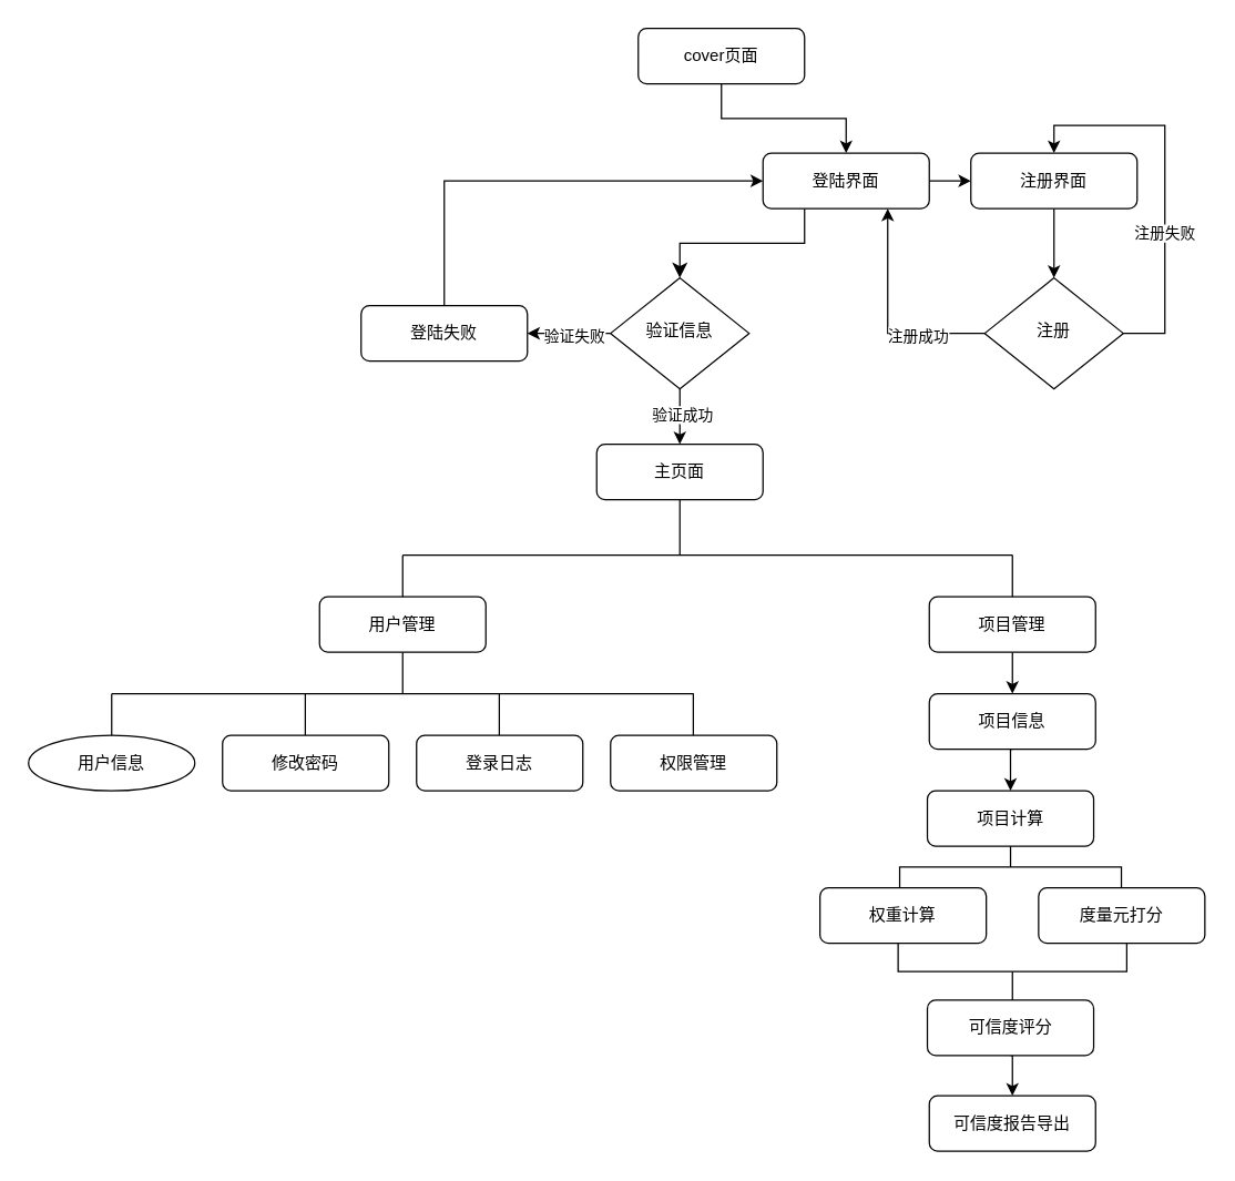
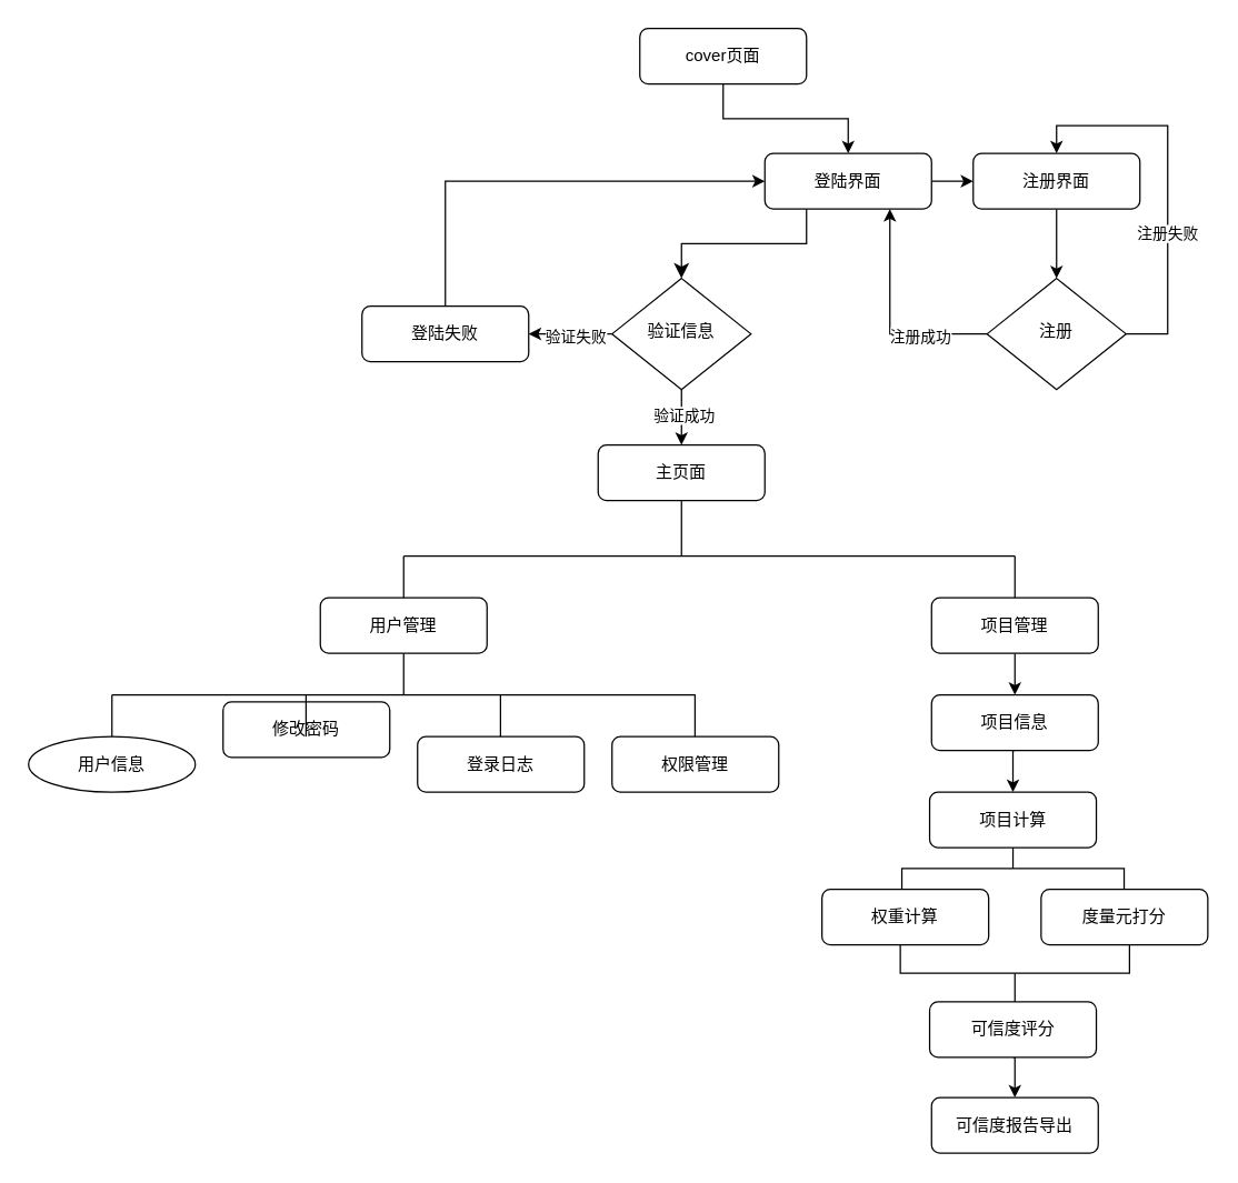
  <mxCell id="0" />
  <mxCell id="1" parent="0" />
  <mxCell id="2" value="" style="rounded=0;html=1;jettySize=auto;orthogonalLoop=1;fontSize=11;endArrow=classic;endFill=1;endSize=8;strokeWidth=1;shadow=0;labelBackgroundColor=none;edgeStyle=orthogonalEdgeStyle;exitX=0.25;exitY=1;exitDx=0;exitDy=0;" parent="1" source="4" target="9" edge="1"><mxGeometry relative="1" as="geometry" /></mxCell>
  <mxCell id="3" style="edgeStyle=orthogonalEdgeStyle;rounded=0;orthogonalLoop=1;jettySize=auto;html=1;exitX=1;exitY=0.5;exitDx=0;exitDy=0;entryX=0;entryY=0.5;entryDx=0;entryDy=0;" edge="1" parent="1" source="4" target="15"><mxGeometry relative="1" as="geometry" /></mxCell>
  <mxCell id="4" value="登陆界面" style="rounded=1;whiteSpace=wrap;html=1;fontSize=12;glass=0;strokeWidth=1;shadow=0;" parent="1" vertex="1"><mxGeometry x="550" y="110" width="120" height="40" as="geometry" /></mxCell>
  <mxCell id="5" style="edgeStyle=orthogonalEdgeStyle;rounded=0;orthogonalLoop=1;jettySize=auto;html=1;exitX=0;exitY=0.5;exitDx=0;exitDy=0;entryX=1;entryY=0.5;entryDx=0;entryDy=0;" edge="1" parent="1" source="9" target="11"><mxGeometry relative="1" as="geometry" /></mxCell>
  <mxCell id="6" value="验证失败" style="edgeLabel;html=1;align=center;verticalAlign=middle;resizable=0;points=[];" vertex="1" connectable="0" parent="5"><mxGeometry x="-0.103" y="1" relative="1" as="geometry"><mxPoint as="offset" /></mxGeometry></mxCell>
  <mxCell id="7" style="edgeStyle=orthogonalEdgeStyle;rounded=0;orthogonalLoop=1;jettySize=auto;html=1;exitX=0.5;exitY=1;exitDx=0;exitDy=0;entryX=0.5;entryY=0;entryDx=0;entryDy=0;" edge="1" parent="1" source="9" target="16"><mxGeometry relative="1" as="geometry" /></mxCell>
  <mxCell id="8" value="验证成功" style="edgeLabel;html=1;align=center;verticalAlign=middle;resizable=0;points=[];" vertex="1" connectable="0" parent="7"><mxGeometry x="-0.097" y="1" relative="1" as="geometry"><mxPoint as="offset" /></mxGeometry></mxCell>
  <mxCell id="9" value="验证信息" style="rhombus;whiteSpace=wrap;html=1;shadow=0;fontFamily=Helvetica;fontSize=12;align=center;strokeWidth=1;spacing=6;spacingTop=-4;" parent="1" vertex="1"><mxGeometry x="440" y="200" width="100" height="80" as="geometry" /></mxCell>
  <mxCell id="10" style="edgeStyle=orthogonalEdgeStyle;rounded=0;orthogonalLoop=1;jettySize=auto;html=1;exitX=0.5;exitY=0;exitDx=0;exitDy=0;entryX=0;entryY=0.5;entryDx=0;entryDy=0;" edge="1" parent="1" source="11" target="4"><mxGeometry relative="1" as="geometry" /></mxCell>
  <mxCell id="11" value="登陆失败" style="rounded=1;whiteSpace=wrap;html=1;fontSize=12;glass=0;strokeWidth=1;shadow=0;" parent="1" vertex="1"><mxGeometry x="260" y="220" width="120" height="40" as="geometry" /></mxCell>
  <mxCell id="12" style="edgeStyle=orthogonalEdgeStyle;rounded=0;orthogonalLoop=1;jettySize=auto;html=1;exitX=0.5;exitY=1;exitDx=0;exitDy=0;" edge="1" parent="1" source="13" target="4"><mxGeometry relative="1" as="geometry" /></mxCell>
  <mxCell id="13" value="cover页面" style="rounded=1;whiteSpace=wrap;html=1;fontSize=12;glass=0;strokeWidth=1;shadow=0;" vertex="1" parent="1"><mxGeometry x="460" y="20" width="120" height="40" as="geometry" /></mxCell>
  <mxCell id="14" style="edgeStyle=orthogonalEdgeStyle;rounded=0;orthogonalLoop=1;jettySize=auto;html=1;exitX=0.5;exitY=1;exitDx=0;exitDy=0;entryX=0.5;entryY=0;entryDx=0;entryDy=0;" edge="1" parent="1" source="15" target="47"><mxGeometry relative="1" as="geometry" /></mxCell>
  <mxCell id="15" value="注册界面" style="rounded=1;whiteSpace=wrap;html=1;fontSize=12;glass=0;strokeWidth=1;shadow=0;" vertex="1" parent="1"><mxGeometry x="700" y="110" width="120" height="40" as="geometry" /></mxCell>
  <mxCell id="16" value="主页面" style="rounded=1;whiteSpace=wrap;html=1;" vertex="1" parent="1"><mxGeometry x="430" y="320" width="120" height="40" as="geometry" /></mxCell>
  <mxCell id="17" value="" style="group" vertex="1" connectable="0" parent="1"><mxGeometry x="591.13" y="430" width="277.75" height="400" as="geometry" /></mxCell>
  <mxCell id="18" style="edgeStyle=orthogonalEdgeStyle;rounded=0;orthogonalLoop=1;jettySize=auto;html=1;exitX=0.5;exitY=1;exitDx=0;exitDy=0;entryX=0.5;entryY=0;entryDx=0;entryDy=0;" edge="1" parent="17" source="19" target="21"><mxGeometry relative="1" as="geometry" /></mxCell>
  <mxCell id="19" value="项目管理" style="rounded=1;whiteSpace=wrap;html=1;" vertex="1" parent="17"><mxGeometry x="78.88" width="120" height="40" as="geometry" /></mxCell>
  <mxCell id="20" style="edgeStyle=orthogonalEdgeStyle;rounded=0;orthogonalLoop=1;jettySize=auto;html=1;exitX=0.5;exitY=1;exitDx=0;exitDy=0;entryX=0.5;entryY=0;entryDx=0;entryDy=0;" edge="1" parent="17" source="21" target="27"><mxGeometry relative="1" as="geometry" /></mxCell>
  <mxCell id="21" value="项目信息" style="rounded=1;whiteSpace=wrap;html=1;" vertex="1" parent="17"><mxGeometry x="78.88" y="70" width="120" height="40" as="geometry" /></mxCell>
  <mxCell id="22" value="可信度报告导出" style="rounded=1;whiteSpace=wrap;html=1;" vertex="1" parent="17"><mxGeometry x="78.88" y="360" width="120" height="40" as="geometry" /></mxCell>
  <mxCell id="23" style="edgeStyle=orthogonalEdgeStyle;rounded=0;orthogonalLoop=1;jettySize=auto;html=1;exitX=0.5;exitY=1;exitDx=0;exitDy=0;entryX=0.5;entryY=0;entryDx=0;entryDy=0;" edge="1" parent="17" source="24" target="22"><mxGeometry relative="1" as="geometry" /></mxCell>
  <mxCell id="24" value="可信度评分" style="rounded=1;whiteSpace=wrap;html=1;" vertex="1" parent="17"><mxGeometry x="77.5" y="291" width="120" height="40" as="geometry" /></mxCell>
  <mxCell id="25" value="权重计算" style="rounded=1;whiteSpace=wrap;html=1;" vertex="1" parent="17"><mxGeometry y="210" width="120" height="40" as="geometry" /></mxCell>
  <mxCell id="26" value="度量元打分" style="rounded=1;whiteSpace=wrap;html=1;" vertex="1" parent="17"><mxGeometry x="157.75" y="210" width="120" height="40" as="geometry" /></mxCell>
  <mxCell id="27" value="项目计算" style="rounded=1;whiteSpace=wrap;html=1;" vertex="1" parent="17"><mxGeometry x="77.5" y="140" width="120" height="40" as="geometry" /></mxCell>
  <mxCell id="28" value="" style="strokeWidth=1;html=1;shape=mxgraph.flowchart.annotation_2;align=left;labelPosition=right;pointerEvents=1;rotation=90;" vertex="1" parent="17"><mxGeometry x="122.5" y="115" width="30" height="160" as="geometry" /></mxCell>
  <mxCell id="29" value="" style="strokeWidth=1;html=1;shape=mxgraph.flowchart.annotation_2;align=left;labelPosition=right;pointerEvents=1;rotation=-90;" vertex="1" parent="17"><mxGeometry x="118.19" y="188" width="41.38" height="165" as="geometry" /></mxCell>
  <mxCell id="30" value="" style="group" vertex="1" connectable="0" parent="1"><mxGeometry x="20" y="430" width="540" height="140" as="geometry" /></mxCell>
  <mxCell id="31" value="" style="group" vertex="1" connectable="0" parent="30"><mxGeometry y="40" width="540" height="100" as="geometry" /></mxCell>
  <mxCell id="32" value="权限管理" style="rounded=1;whiteSpace=wrap;html=1;" vertex="1" parent="31"><mxGeometry x="420" y="60" width="120" height="40" as="geometry" /></mxCell>
- <mxCell id="33" value="修改密码" style="rounded=1;whiteSpace=wrap;html=1;" vertex="1" parent="31"><mxGeometry x="140" y="60" width="120" height="40" as="geometry" /></mxCell>
+ <mxCell id="33" value="修改密码" style="rounded=1;whiteSpace=wrap;html=1;" vertex="1" parent="31"><mxGeometry x="140" y="35" width="120" height="40" as="geometry" /></mxCell>
  <mxCell id="34" value="登录日志" style="rounded=1;whiteSpace=wrap;html=1;" vertex="1" parent="31"><mxGeometry x="280" y="60" width="120" height="40" as="geometry" /></mxCell>
  <mxCell id="35" value="用户信息" style="ellipse;whiteSpace=wrap;html=1;" vertex="1" parent="31"><mxGeometry y="60" width="120" height="40" as="geometry" /></mxCell>
  <mxCell id="36" value="" style="edgeStyle=none;orthogonalLoop=1;jettySize=auto;html=1;rounded=0;strokeColor=default;endArrow=none;endFill=0;" edge="1" parent="31"><mxGeometry width="80" relative="1" as="geometry"><mxPoint x="60" y="30" as="sourcePoint" /><mxPoint x="480" y="30" as="targetPoint" /><Array as="points" /></mxGeometry></mxCell>
  <mxCell id="37" value="" style="edgeStyle=none;orthogonalLoop=1;jettySize=auto;html=1;rounded=0;strokeColor=default;endArrow=none;endFill=0;entryX=0.5;entryY=0;entryDx=0;entryDy=0;" edge="1" parent="31" target="35"><mxGeometry width="80" relative="1" as="geometry"><mxPoint x="60" y="30" as="sourcePoint" /><mxPoint x="490" y="40" as="targetPoint" /><Array as="points" /></mxGeometry></mxCell>
  <mxCell id="38" value="" style="edgeStyle=none;orthogonalLoop=1;jettySize=auto;html=1;rounded=0;strokeColor=default;endArrow=none;endFill=0;entryX=0.5;entryY=0;entryDx=0;entryDy=0;" edge="1" parent="31"><mxGeometry width="80" relative="1" as="geometry"><mxPoint x="199.71" y="30" as="sourcePoint" /><mxPoint x="199.71" y="60" as="targetPoint" /><Array as="points" /></mxGeometry></mxCell>
  <mxCell id="39" value="" style="edgeStyle=none;orthogonalLoop=1;jettySize=auto;html=1;rounded=0;strokeColor=default;endArrow=none;endFill=0;entryX=0.5;entryY=0;entryDx=0;entryDy=0;" edge="1" parent="31"><mxGeometry width="80" relative="1" as="geometry"><mxPoint x="339.71" y="30" as="sourcePoint" /><mxPoint x="339.71" y="60" as="targetPoint" /><Array as="points" /></mxGeometry></mxCell>
  <mxCell id="40" value="" style="edgeStyle=none;orthogonalLoop=1;jettySize=auto;html=1;rounded=0;strokeColor=default;endArrow=none;endFill=0;entryX=0.5;entryY=0;entryDx=0;entryDy=0;" edge="1" parent="31"><mxGeometry width="80" relative="1" as="geometry"><mxPoint x="479.71" y="30" as="sourcePoint" /><mxPoint x="479.71" y="60" as="targetPoint" /><Array as="points" /></mxGeometry></mxCell>
  <mxCell id="41" value="" style="edgeStyle=none;orthogonalLoop=1;jettySize=auto;html=1;rounded=0;strokeColor=default;endArrow=none;endFill=0;entryX=0.5;entryY=0;entryDx=0;entryDy=0;" edge="1" parent="31"><mxGeometry width="80" relative="1" as="geometry"><mxPoint x="270" as="sourcePoint" /><mxPoint x="270" y="30" as="targetPoint" /><Array as="points" /></mxGeometry></mxCell>
  <mxCell id="42" value="用户管理" style="rounded=1;whiteSpace=wrap;html=1;" vertex="1" parent="30"><mxGeometry x="210" width="120" height="40" as="geometry" /></mxCell>
  <mxCell id="43" style="edgeStyle=orthogonalEdgeStyle;rounded=0;orthogonalLoop=1;jettySize=auto;html=1;exitX=0;exitY=0.5;exitDx=0;exitDy=0;entryX=0.75;entryY=1;entryDx=0;entryDy=0;" edge="1" parent="1" source="47" target="4"><mxGeometry relative="1" as="geometry" /></mxCell>
  <mxCell id="44" value="注册成功" style="edgeLabel;html=1;align=center;verticalAlign=middle;resizable=0;points=[];" vertex="1" connectable="0" parent="43"><mxGeometry x="-0.392" y="1" relative="1" as="geometry"><mxPoint as="offset" /></mxGeometry></mxCell>
  <mxCell id="45" style="edgeStyle=orthogonalEdgeStyle;rounded=0;orthogonalLoop=1;jettySize=auto;html=1;exitX=1;exitY=0.5;exitDx=0;exitDy=0;entryX=0.5;entryY=0;entryDx=0;entryDy=0;" edge="1" parent="1" source="47" target="15"><mxGeometry relative="1" as="geometry"><Array as="points"><mxPoint x="840" y="240" /><mxPoint x="840" y="90" /><mxPoint x="760" y="90" /></Array></mxGeometry></mxCell>
  <mxCell id="46" value="注册失败" style="edgeLabel;html=1;align=center;verticalAlign=middle;resizable=0;points=[];" vertex="1" connectable="0" parent="45"><mxGeometry x="-0.264" y="1" relative="1" as="geometry"><mxPoint as="offset" /></mxGeometry></mxCell>
  <mxCell id="47" value="注册" style="rhombus;whiteSpace=wrap;html=1;shadow=0;fontFamily=Helvetica;fontSize=12;align=center;strokeWidth=1;spacing=6;spacingTop=-4;" vertex="1" parent="1"><mxGeometry x="710" y="200" width="100" height="80" as="geometry" /></mxCell>
  <mxCell id="48" value="" style="group" vertex="1" connectable="0" parent="1"><mxGeometry x="290" y="400" width="440" as="geometry" /></mxCell>
  <mxCell id="49" value="" style="edgeStyle=none;orthogonalLoop=1;jettySize=auto;html=1;rounded=0;strokeColor=default;endArrow=none;endFill=0;" edge="1" parent="48"><mxGeometry width="80" relative="1" as="geometry"><mxPoint as="sourcePoint" /><mxPoint x="440" as="targetPoint" /><Array as="points" /></mxGeometry></mxCell>
  <mxCell id="50" value="" style="edgeStyle=none;orthogonalLoop=1;jettySize=auto;html=1;rounded=0;strokeColor=default;endArrow=none;endFill=0;" edge="1" parent="48" target="42"><mxGeometry width="80" relative="1" as="geometry"><mxPoint as="sourcePoint" /><mxPoint x="79.71" y="140" as="targetPoint" /><Array as="points" /></mxGeometry></mxCell>
  <mxCell id="51" value="" style="edgeStyle=none;orthogonalLoop=1;jettySize=auto;html=1;rounded=0;strokeColor=default;endArrow=none;endFill=0;" edge="1" parent="48" target="19"><mxGeometry width="80" relative="1" as="geometry"><mxPoint x="440" as="sourcePoint" /><mxPoint x="89.71" y="150" as="targetPoint" /><Array as="points" /></mxGeometry></mxCell>
  <mxCell id="52" value="" style="edgeStyle=none;orthogonalLoop=1;jettySize=auto;html=1;rounded=0;strokeColor=default;endArrow=none;endFill=0;exitX=0.5;exitY=1;exitDx=0;exitDy=0;" edge="1" parent="48" source="16"><mxGeometry width="80" relative="1" as="geometry"><mxPoint x="99.71" y="130" as="sourcePoint" /><mxPoint x="200" as="targetPoint" /><Array as="points" /></mxGeometry></mxCell>
